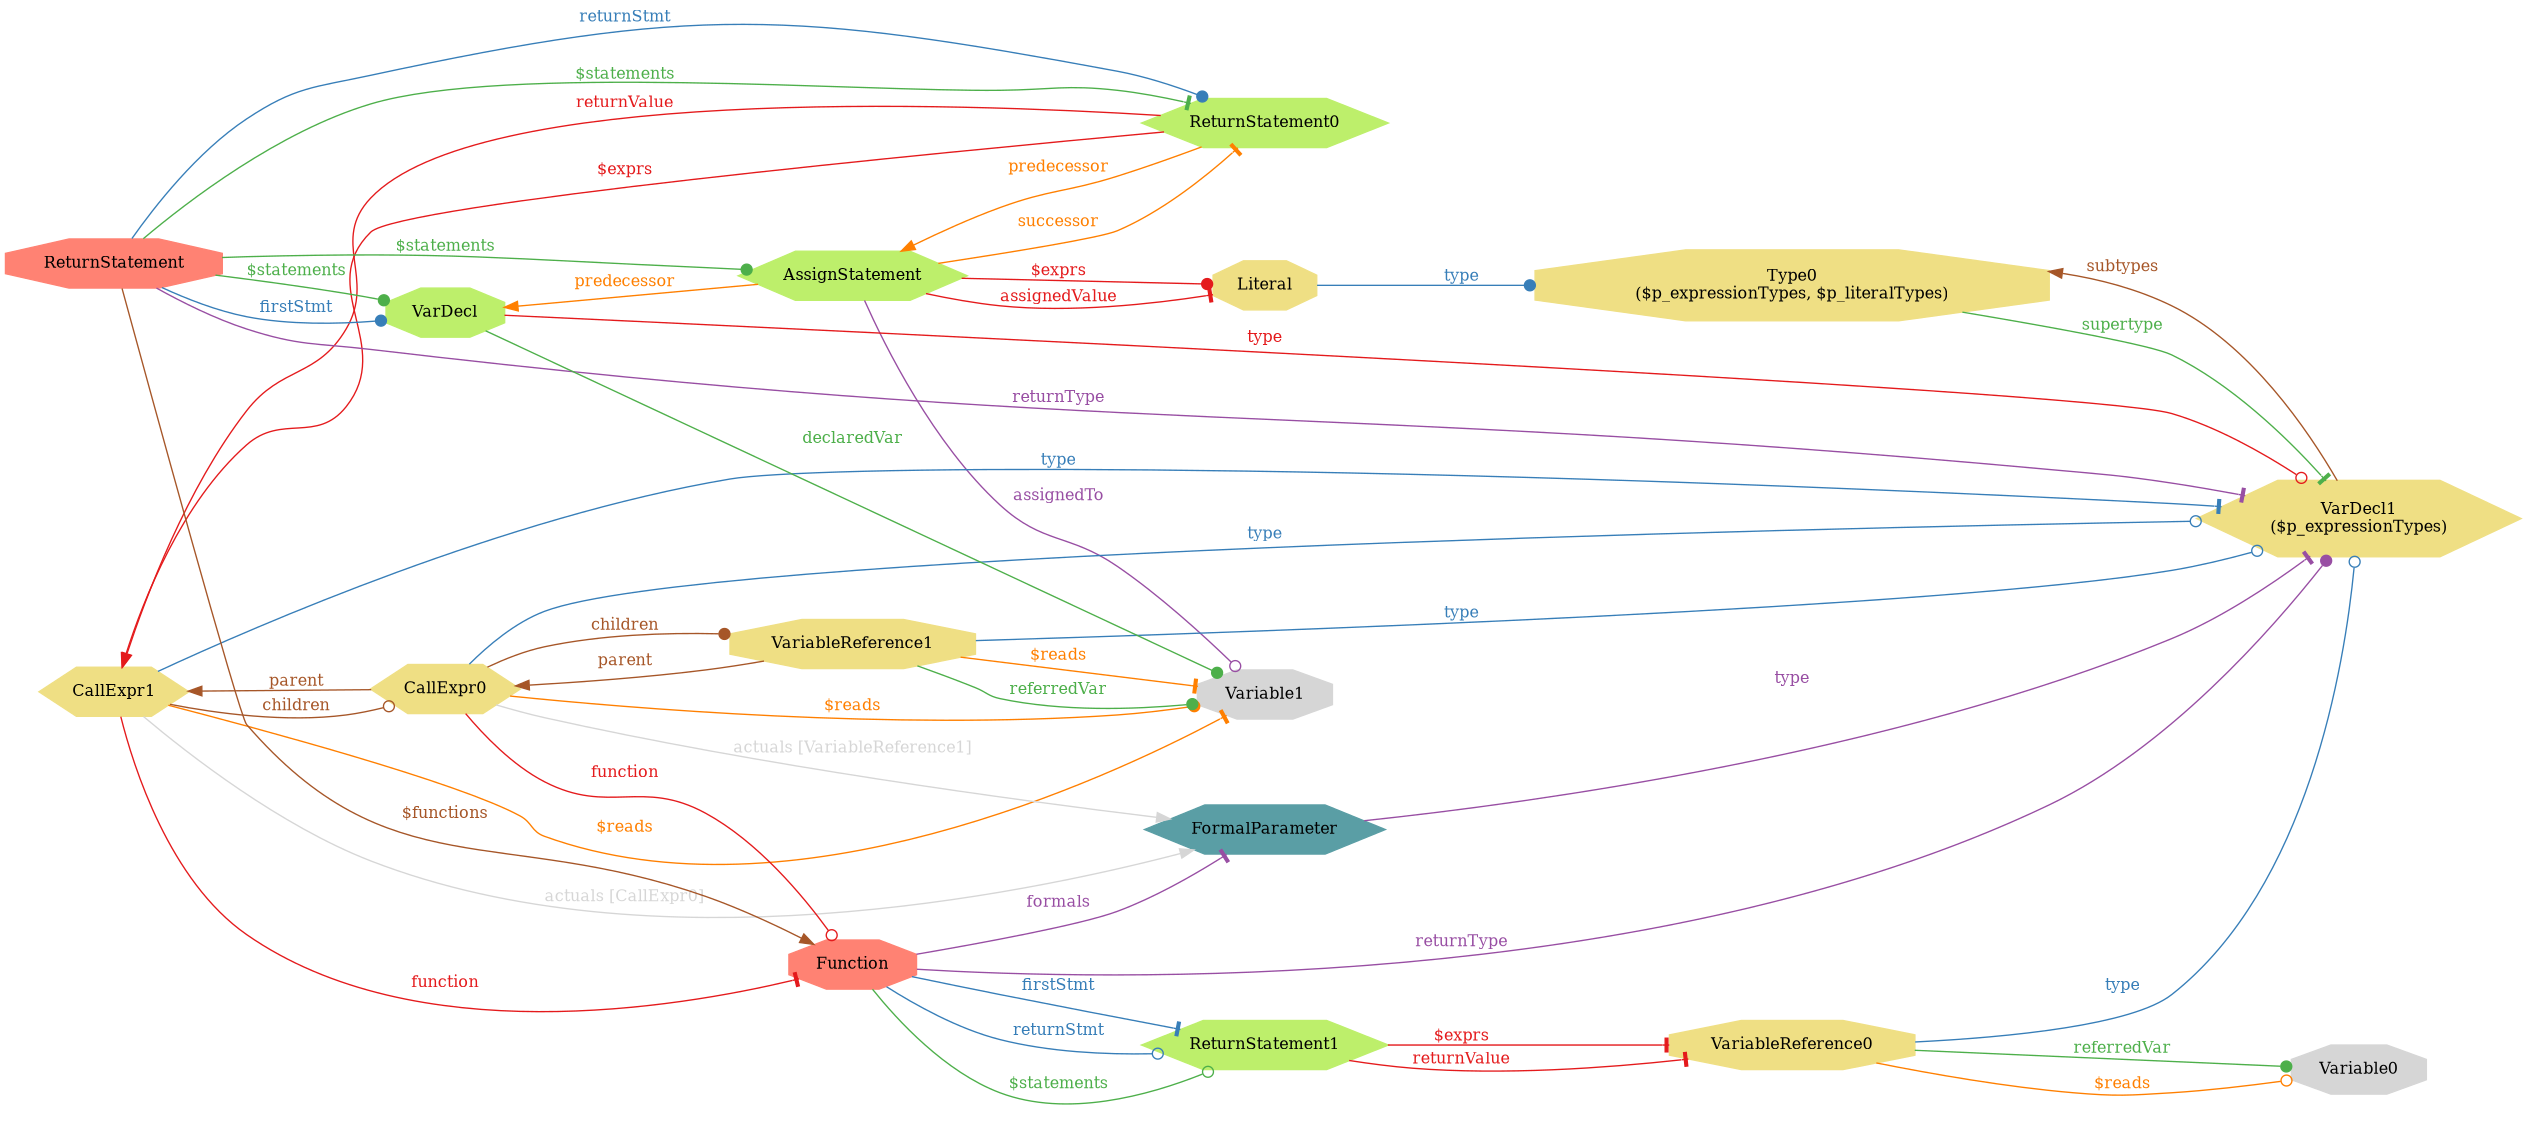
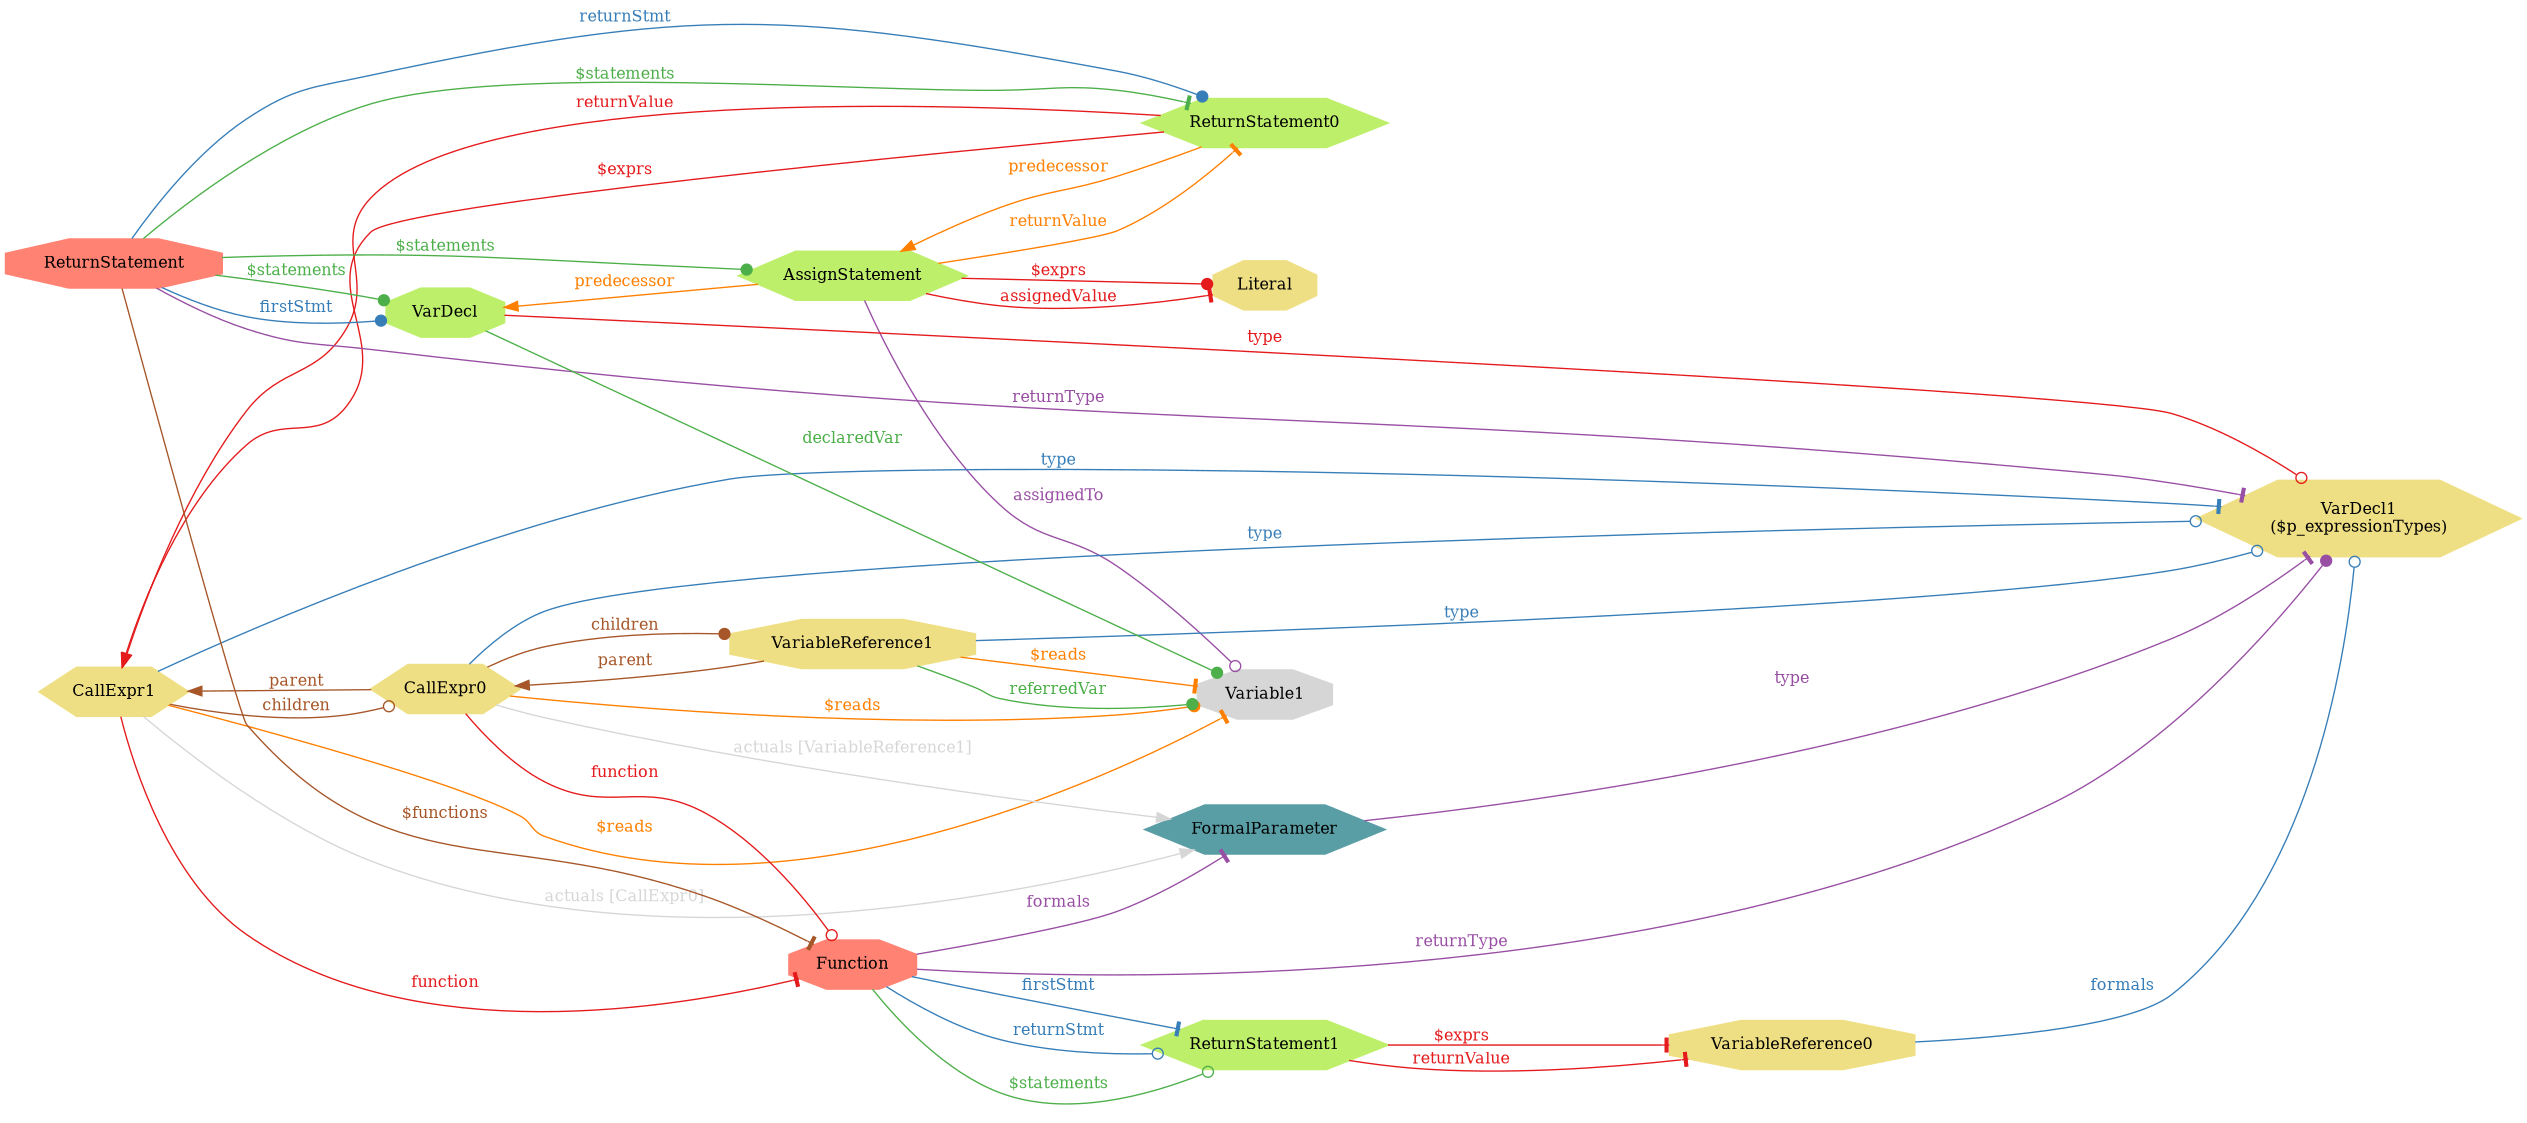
  digraph {
    fontsize=12
    rankdir=LR
    node [color="#efdf84" fontcolor="#000000" fontsize=12 shape=octagon style="filled, solid"]
    edge [arrowhead=tee color="#e41a1c" dir=forward fontcolor="#e41a1c" fontsize=12 style=solid uuid="<Function, ReturnStatement1>" weight=1]
    n1 [color="#bdef6b" label=AssignStatement shape=hexagon uuid=AssignStatement]
    n2 [label=Literal uuid=Literal]
    n3 [color="#bdef6b" label=ReturnStatement0 shape=hexagon uuid=ReturnStatement0]
    n4 [color="#d6d6d6" label=Variable1 uuid=Variable1]
-   n5 [label="Type0\n($p_expressionTypes, $p_literalTypes)" uuid=Type0]
    n6 [label="VarDecl1\n($p_expressionTypes)" shape=hexagon uuid=Type1]
    n7 [label=CallExpr1 shape=hexagon uuid=CallExpr1]
    n8 [color="#ff8273" label=Function uuid=Function]
    n9 [label=CallExpr0 shape=hexagon uuid=CallExpr0]
    n10 [color="#5a9ea5" label=FormalParameter shape=hexagon uuid=FormalParameter]
    n11 [color="#bdef6b" label=ReturnStatement1 shape=hexagon uuid=ReturnStatement1]
    n12 [label=VariableReference1 uuid=VariableReference1]
    n13 [label=VariableReference0 uuid=VariableReference0]
-   n14 [color="#d6d6d6" label=Variable0 uuid=Variable0]
    n15 [color="#ff8273" label=ReturnStatement uuid=MainFunction]
    n16 [color="#bdef6b" label=VarDecl uuid=VarDecl]
    n1 -> n2 [arrowhead=dot label="$exprs" uuid="<AssignStatement, Literal>"]
    n1 -> n2 [label=assignedValue uuid="<AssignStatement, Literal>"]
    n1 -> n3 [color="#ff7f00" dir=back fontcolor="#ff7f00" label=predecessor uuid="<ReturnStatement0, AssignStatement>" arrowhead=""]
-   n1 -> n3 [color="#ff7f00" fontcolor="#ff7f00" label=successor uuid="<AssignStatement, ReturnStatement0>"]
+   n1 -> n3 [color="#ff7f00" fontcolor="#ff7f00" label=returnValue uuid="<AssignStatement, ReturnStatement0>"]
    n1 -> n4 [arrowhead=odot color="#984ea3" fontcolor="#984ea3" label=assignedTo uuid="<AssignStatement, Variable1>"]
-   n2 -> n5 [arrowhead=dot color="#377eb8" fontcolor="#377eb8" label=type uuid="<Literal, Type0>"]
-   n5 -> n6 [color="#a65628" dir=back fontcolor="#a65628" label=subtypes uuid="<Type1, Type0>" arrowhead=""]
-   n5 -> n6 [color="#4daf4a" fontcolor="#4daf4a" label=supertype uuid="<Type0, Type1>"]
    n7 -> n3 [dir=back label="$exprs" uuid="<ReturnStatement0, CallExpr1>" arrowhead=""]
    n7 -> n3 [dir=back label=returnValue uuid="<ReturnStatement0, CallExpr1>" arrowhead=""]
    n7 -> n4 [color="#ff7f00" fontcolor="#ff7f00" label="$reads" uuid="<CallExpr1, Variable1>"]
    n7 -> n6 [color="#377eb8" fontcolor="#377eb8" label=type uuid="<CallExpr1, Type1>"]
    n7 -> n8 [label=function uuid="<CallExpr1, Function>"]
    n7 -> n9 [arrowhead=odot color="#a65628" fontcolor="#a65628" label=children uuid="<CallExpr1, CallExpr0>"]
    n7 -> n9 [color="#a65628" dir=back fontcolor="#a65628" label=parent uuid="<CallExpr0, CallExpr1>" arrowhead=""]
    n7 -> n10 [color="#d6d6d6" fontcolor="#d6d6d6" label="actuals [CallExpr0]" uuid="<CallExpr1, CallExpr0, FormalParameter>" arrowhead=""]
    n8 -> n6 [arrowhead=dot color="#984ea3" fontcolor="#984ea3" label=returnType uuid="<Function, Type1>"]
    n8 -> n10 [color="#984ea3" fontcolor="#984ea3" label=formals uuid="<Function, FormalParameter>"]
    n8 -> n11 [arrowhead=odot color="#4daf4a" fontcolor="#4daf4a" label="$statements"]
    n8 -> n11 [color="#377eb8" fontcolor="#377eb8" label=firstStmt]
    n8 -> n11 [arrowhead=odot color="#377eb8" fontcolor="#377eb8" label=returnStmt]
    n9 -> n4 [arrowhead=dot color="#ff7f00" fontcolor="#ff7f00" label="$reads" uuid="<CallExpr0, Variable1>"]
    n9 -> n6 [arrowhead=odot color="#377eb8" fontcolor="#377eb8" label=type uuid="<CallExpr0, Type1>"]
    n9 -> n8 [arrowhead=odot label=function uuid="<CallExpr0, Function>"]
    n9 -> n10 [color="#d6d6d6" fontcolor="#d6d6d6" label="actuals [VariableReference1]" uuid="<CallExpr0, VariableReference1, FormalParameter>" arrowhead=""]
    n9 -> n12 [arrowhead=dot color="#a65628" fontcolor="#a65628" label=children uuid="<CallExpr0, VariableReference1>"]
    n9 -> n12 [color="#a65628" dir=back fontcolor="#a65628" label=parent uuid="<VariableReference1, CallExpr0>" arrowhead=""]
    n10 -> n6 [color="#984ea3" fontcolor="#984ea3" label=type uuid="<FormalParameter, Type1>"]
    n11 -> n13 [label="$exprs" uuid="<ReturnStatement1, VariableReference0>"]
    n11 -> n13 [label=returnValue uuid="<ReturnStatement1, VariableReference0>"]
    n12 -> n4 [color="#ff7f00" fontcolor="#ff7f00" label="$reads" uuid="<VariableReference1, Variable1>"]
    n12 -> n4 [arrowhead=dot color="#4daf4a" fontcolor="#4daf4a" label=referredVar uuid="<VariableReference1, Variable1>"]
    n12 -> n6 [arrowhead=odot color="#377eb8" fontcolor="#377eb8" label=type uuid="<VariableReference1, Type1>"]
-   n13 -> n6 [arrowhead=odot color="#377eb8" fontcolor="#377eb8" label=type uuid="<VariableReference0, Type1>"]
-   n13 -> n14 [arrowhead=odot color="#ff7f00" fontcolor="#ff7f00" label="$reads" uuid="<VariableReference0, Variable0>"]
-   n13 -> n14 [arrowhead=dot color="#4daf4a" fontcolor="#4daf4a" label=referredVar uuid="<VariableReference0, Variable0>"]
+   n13 -> n6 [arrowhead=odot color="#377eb8" fontcolor="#377eb8" label=formals uuid="<VariableReference0, Type1>"]
    n15 -> n1 [arrowhead=dot color="#4daf4a" fontcolor="#4daf4a" label="$statements" uuid="<MainFunction, AssignStatement>"]
    n15 -> n3 [color="#4daf4a" fontcolor="#4daf4a" label="$statements" uuid="<MainFunction, ReturnStatement0>"]
    n15 -> n3 [arrowhead=dot color="#377eb8" fontcolor="#377eb8" label=returnStmt uuid="<MainFunction, ReturnStatement0>"]
    n15 -> n6 [color="#984ea3" fontcolor="#984ea3" label=returnType uuid="<MainFunction, Type1>"]
-   n15 -> n8 [arrowhead=normal color="#a65628" fontcolor="#a65628" label="$functions" uuid="<MainFunction, Function>"]
+   n15 -> n8 [color="#a65628" fontcolor="#a65628" label="$functions" uuid="<MainFunction, Function>"]
    n15 -> n16 [arrowhead=dot color="#4daf4a" fontcolor="#4daf4a" label="$statements" uuid="<MainFunction, VarDecl>"]
    n15 -> n16 [arrowhead=dot color="#377eb8" fontcolor="#377eb8" label=firstStmt uuid="<MainFunction, VarDecl>"]
    n16 -> n1 [color="#ff7f00" dir=back fontcolor="#ff7f00" label=predecessor uuid="<AssignStatement, VarDecl>" arrowhead=""]
    n16 -> n4 [arrowhead=dot color="#4daf4a" fontcolor="#4daf4a" label=declaredVar uuid="<VarDecl, Variable1>"]
    n16 -> n6 [arrowhead=odot label=type uuid="<VarDecl, Type1>"]
  }
